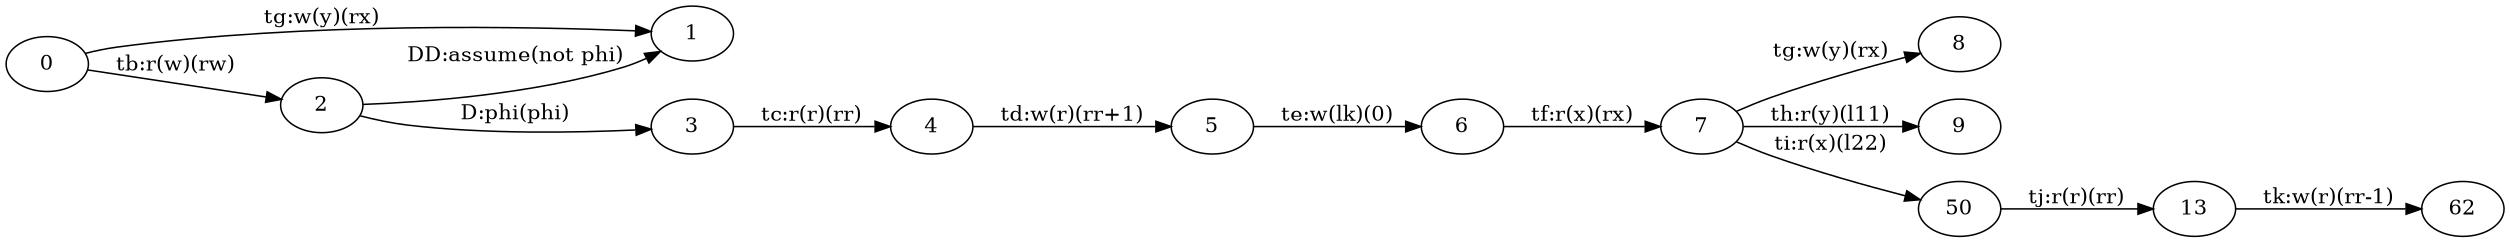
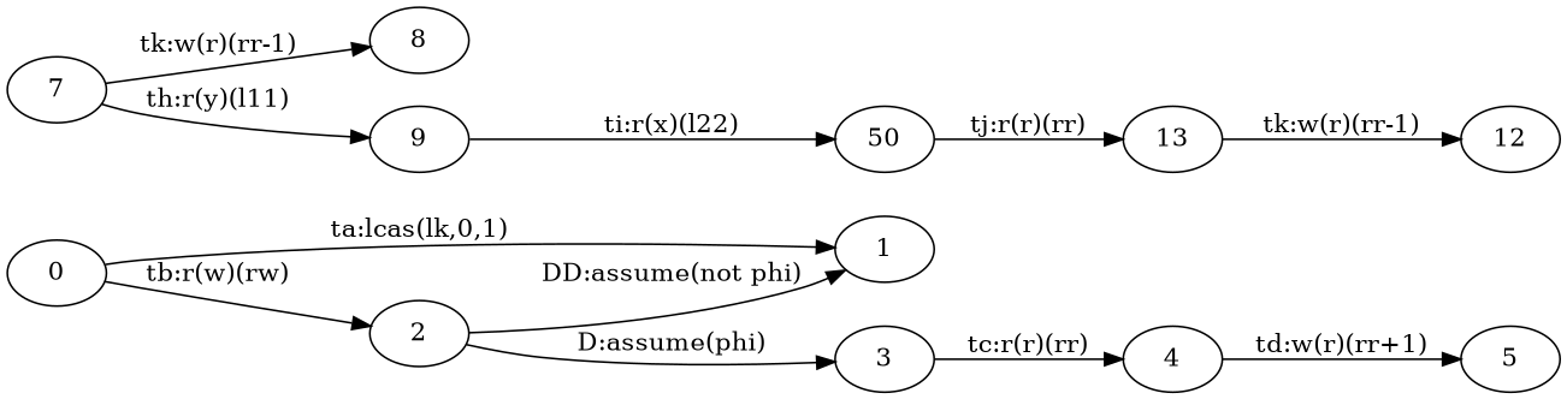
  digraph {
    rankdir=LR
    node [fixedsize=false regular=false]
    edge [constraint=true decorate=false labelfloat=false]
    n1 [label=0]
    n2 [label=1]
    n3 [label=2]
    n4 [label=3]
    n5 [label=4]
    n6 [label=5]
-   n7 [label=6]
    n8 [label=7]
    n9 [label=8]
    n10 [label=9]
    n11 [label=50]
    n12 [label=13]
-   n13 [label=62]
-   n1 -> n2 [label="tg:w(y)(rx)"]
+   n13 [label=12]
+   n1 -> n2 [label="ta:lcas(lk,0,1)"]
    n1 -> n3 [label="tb:r(w)(rw)"]
    n3 -> n2 [label="DD:assume(not phi)"]
-   n3 -> n4 [label="D:phi(phi)"]
+   n3 -> n4 [label="D:assume(phi)"]
    n4 -> n5 [label="tc:r(r)(rr)"]
    n5 -> n6 [label="td:w(r)(rr+1)"]
-   n6 -> n7 [label="te:w(lk)(0)"]
-   n7 -> n8 [label="tf:r(x)(rx)"]
-   n8 -> n9 [label="tg:w(y)(rx)"]
+   n8 -> n9 [label="tk:w(r)(rr-1)"]
    n8 -> n10 [label="th:r(y)(l11)"]
-   n8 -> n11 [label="ti:r(x)(l22)"]
+   n10 -> n11 [label="ti:r(x)(l22)"]
    n11 -> n12 [label="tj:r(r)(rr)"]
    n12 -> n13 [label="tk:w(r)(rr-1)"]
  }
